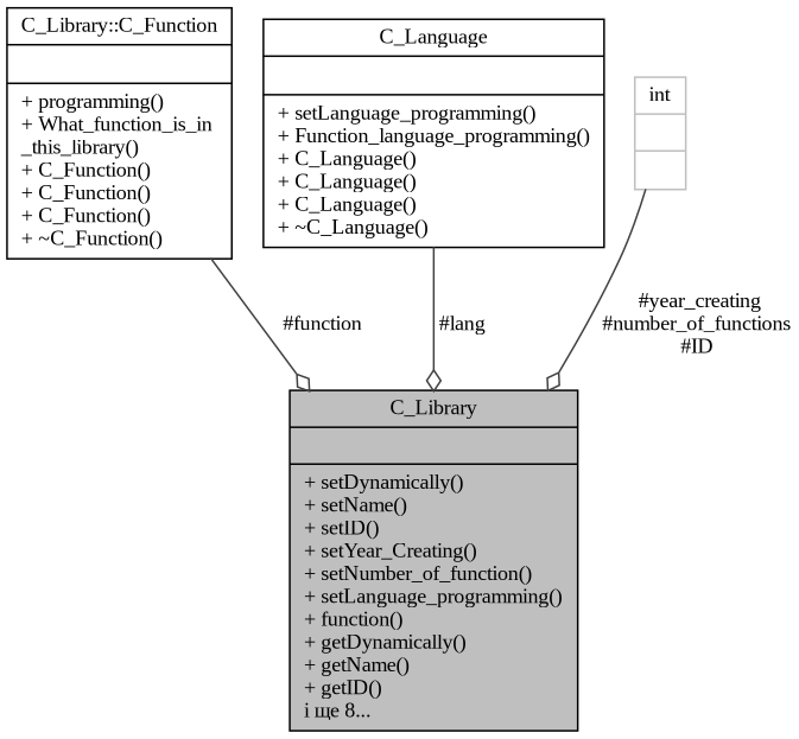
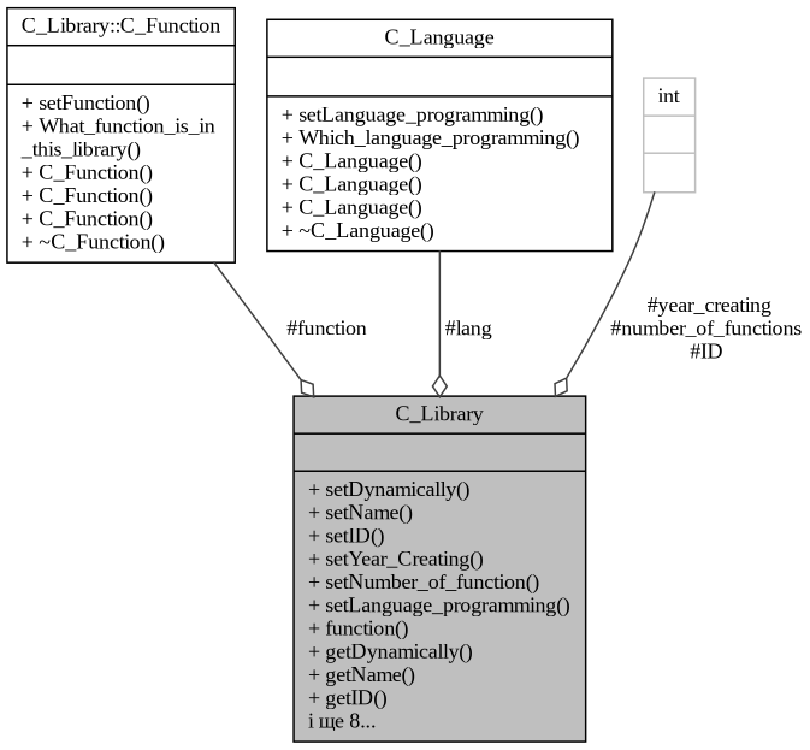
  digraph {
    fontname="Liberation Serif"
    node [color=black fillcolor=white fontname="Liberation Serif" fontsize=12 shape=record style=filled]
    edge [arrowhead=odiamond color=grey25 fontname="Liberation Serif" fontsize=12 labelfontname=Helvetica labelfontsize=12 style=solid]
    n1 [fillcolor=grey75 fontcolor=black height=0.2 label="{C_Library\n||+ setDynamically()\l+ setName()\l+ setID()\l+ setYear_Creating()\l+ setNumber_of_function()\l+ setLanguage_programming()\l+ function()\l+ getDynamically()\l+ getName()\l+ getID()\lі ще  8...\l}" width=0.4]
-   n2 [height=0.2 label="{C_Library::C_Function\n||+ programming()\l+ What_function_is_in\l_this_library()\l+ C_Function()\l+ C_Function()\l+ C_Function()\l+ ~C_Function()\l}" width=0.4]
-   n3 [height=0.2 label="{C_Language\n||+ setLanguage_programming()\l+ Function_language_programming()\l+ C_Language()\l+ C_Language()\l+ C_Language()\l+ ~C_Language()\l}" width=0.4]
+   n2 [height=0.2 label="{C_Library::C_Function\n||+ setFunction()\l+ What_function_is_in\l_this_library()\l+ C_Function()\l+ C_Function()\l+ C_Function()\l+ ~C_Function()\l}" width=0.4]
+   n3 [height=0.2 label="{C_Language\n||+ setLanguage_programming()\l+ Which_language_programming()\l+ C_Language()\l+ C_Language()\l+ C_Language()\l+ ~C_Language()\l}" width=0.4]
    n4 [color=grey75 height=0.2 label="{int\n||}" width=0.4]
    n2 -> n1 [label=" #function"]
    n3 -> n1 [label=" #lang"]
    n4 -> n1 [label=" #year_creating\n#number_of_functions\n#ID"]
  }
